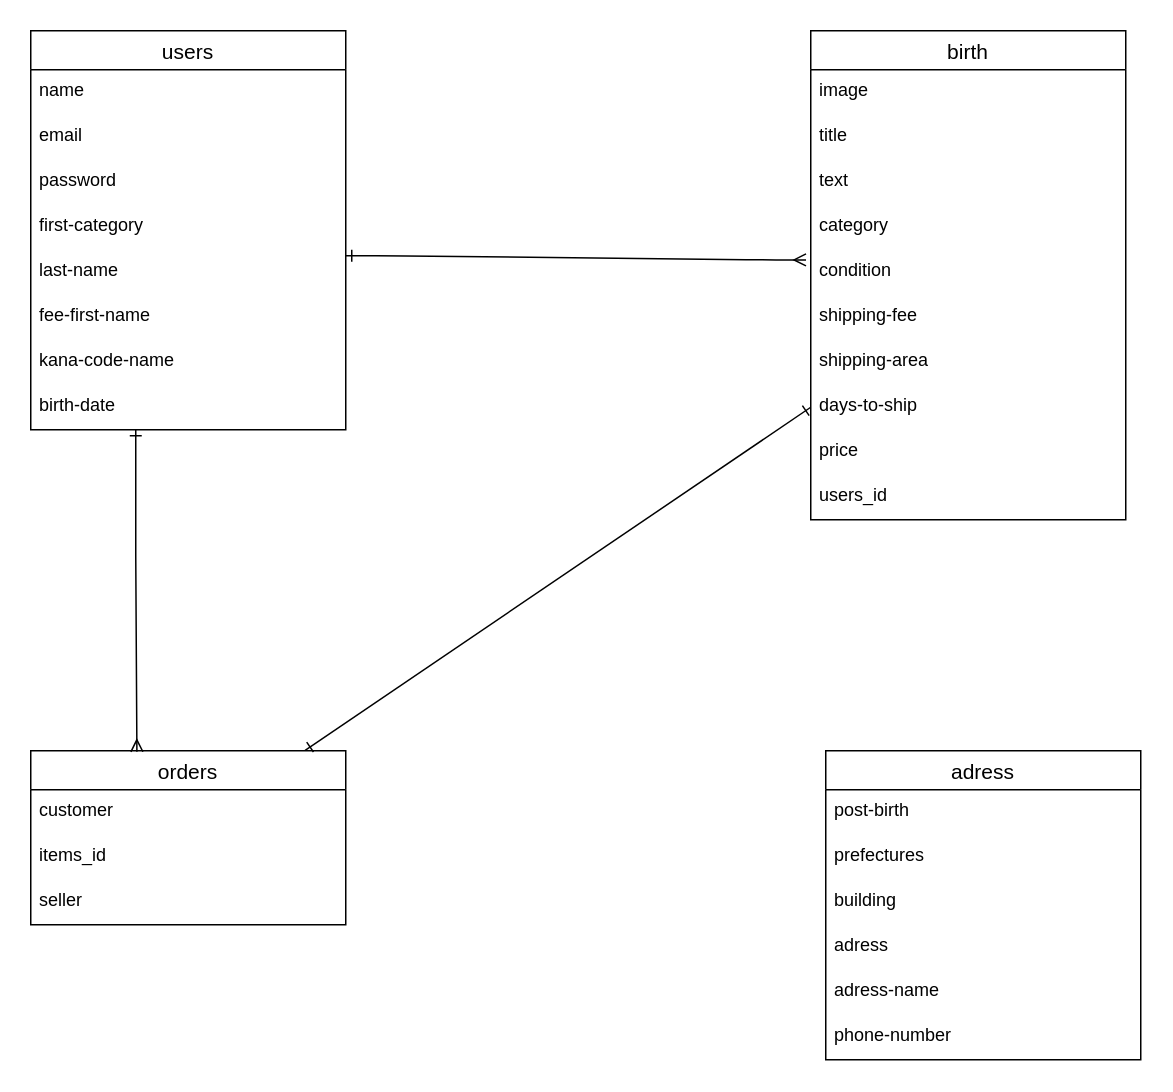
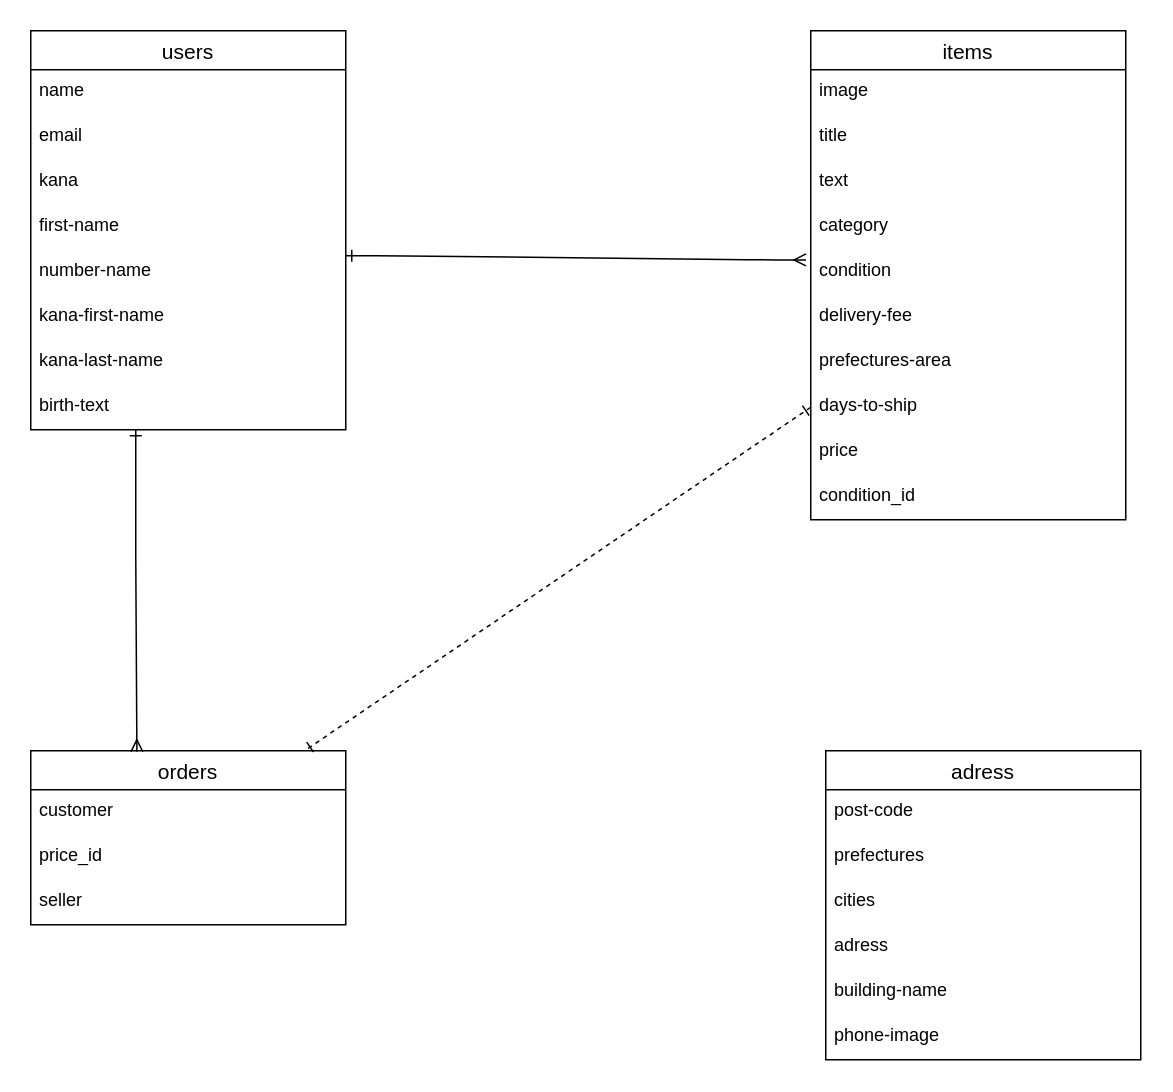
  <mxCell id="0" />
  <mxCell id="1" parent="0" />
  <mxCell id="2" value="users" style="swimlane;fontStyle=0;childLayout=stackLayout;horizontal=1;startSize=26;horizontalStack=0;resizeParent=1;resizeParentMax=0;resizeLast=0;collapsible=1;marginBottom=0;align=center;fontSize=14;" vertex="1" parent="1"><mxGeometry x="20" y="20" width="210" height="266" as="geometry" /></mxCell>
  <mxCell id="3" value="name" style="text;strokeColor=none;fillColor=none;spacingLeft=4;spacingRight=4;overflow=hidden;rotatable=0;points=[[0,0.5],[1,0.5]];portConstraint=eastwest;fontSize=12;" vertex="1" parent="2"><mxGeometry y="26" width="210" height="30" as="geometry" /></mxCell>
  <mxCell id="4" value="email" style="text;strokeColor=none;fillColor=none;spacingLeft=4;spacingRight=4;overflow=hidden;rotatable=0;points=[[0,0.5],[1,0.5]];portConstraint=eastwest;fontSize=12;" vertex="1" parent="2"><mxGeometry y="56" width="210" height="30" as="geometry" /></mxCell>
- <mxCell id="5" value="password" style="text;strokeColor=none;fillColor=none;spacingLeft=4;spacingRight=4;overflow=hidden;rotatable=0;points=[[0,0.5],[1,0.5]];portConstraint=eastwest;fontSize=12;" vertex="1" parent="2"><mxGeometry y="86" width="210" height="30" as="geometry" /></mxCell>
- <mxCell id="6" value="first-category" style="text;strokeColor=none;fillColor=none;spacingLeft=4;spacingRight=4;overflow=hidden;rotatable=0;points=[[0,0.5],[1,0.5]];portConstraint=eastwest;fontSize=12;" vertex="1" parent="2"><mxGeometry y="116" width="210" height="30" as="geometry" /></mxCell>
- <mxCell id="7" value="last-name" style="text;strokeColor=none;fillColor=none;spacingLeft=4;spacingRight=4;overflow=hidden;rotatable=0;points=[[0,0.5],[1,0.5]];portConstraint=eastwest;fontSize=12;" vertex="1" parent="2"><mxGeometry y="146" width="210" height="30" as="geometry" /></mxCell>
- <mxCell id="8" value="fee-first-name" style="text;strokeColor=none;fillColor=none;spacingLeft=4;spacingRight=4;overflow=hidden;rotatable=0;points=[[0,0.5],[1,0.5]];portConstraint=eastwest;fontSize=12;" vertex="1" parent="2"><mxGeometry y="176" width="210" height="30" as="geometry" /></mxCell>
- <mxCell id="9" value="kana-code-name" style="text;strokeColor=none;fillColor=none;spacingLeft=4;spacingRight=4;overflow=hidden;rotatable=0;points=[[0,0.5],[1,0.5]];portConstraint=eastwest;fontSize=12;" vertex="1" parent="2"><mxGeometry y="206" width="210" height="30" as="geometry" /></mxCell>
- <mxCell id="10" value="birth-date" style="text;strokeColor=none;fillColor=none;spacingLeft=4;spacingRight=4;overflow=hidden;rotatable=0;points=[[0,0.5],[1,0.5]];portConstraint=eastwest;fontSize=12;" vertex="1" parent="2"><mxGeometry y="236" width="210" height="30" as="geometry" /></mxCell>
+ <mxCell id="5" value="kana" style="text;strokeColor=none;fillColor=none;spacingLeft=4;spacingRight=4;overflow=hidden;rotatable=0;points=[[0,0.5],[1,0.5]];portConstraint=eastwest;fontSize=12;" vertex="1" parent="2"><mxGeometry y="86" width="210" height="30" as="geometry" /></mxCell>
+ <mxCell id="6" value="first-name" style="text;strokeColor=none;fillColor=none;spacingLeft=4;spacingRight=4;overflow=hidden;rotatable=0;points=[[0,0.5],[1,0.5]];portConstraint=eastwest;fontSize=12;" vertex="1" parent="2"><mxGeometry y="116" width="210" height="30" as="geometry" /></mxCell>
+ <mxCell id="7" value="number-name" style="text;strokeColor=none;fillColor=none;spacingLeft=4;spacingRight=4;overflow=hidden;rotatable=0;points=[[0,0.5],[1,0.5]];portConstraint=eastwest;fontSize=12;" vertex="1" parent="2"><mxGeometry y="146" width="210" height="30" as="geometry" /></mxCell>
+ <mxCell id="8" value="kana-first-name" style="text;strokeColor=none;fillColor=none;spacingLeft=4;spacingRight=4;overflow=hidden;rotatable=0;points=[[0,0.5],[1,0.5]];portConstraint=eastwest;fontSize=12;" vertex="1" parent="2"><mxGeometry y="176" width="210" height="30" as="geometry" /></mxCell>
+ <mxCell id="9" value="kana-last-name" style="text;strokeColor=none;fillColor=none;spacingLeft=4;spacingRight=4;overflow=hidden;rotatable=0;points=[[0,0.5],[1,0.5]];portConstraint=eastwest;fontSize=12;" vertex="1" parent="2"><mxGeometry y="206" width="210" height="30" as="geometry" /></mxCell>
+ <mxCell id="10" value="birth-text" style="text;strokeColor=none;fillColor=none;spacingLeft=4;spacingRight=4;overflow=hidden;rotatable=0;points=[[0,0.5],[1,0.5]];portConstraint=eastwest;fontSize=12;" vertex="1" parent="2"><mxGeometry y="236" width="210" height="30" as="geometry" /></mxCell>
  <mxCell id="11" value="adress" style="swimlane;fontStyle=0;childLayout=stackLayout;horizontal=1;startSize=26;horizontalStack=0;resizeParent=1;resizeParentMax=0;resizeLast=0;collapsible=1;marginBottom=0;align=center;fontSize=14;" vertex="1" parent="1"><mxGeometry x="550" y="500" width="210" height="206" as="geometry" /></mxCell>
- <mxCell id="12" value="post-birth" style="text;strokeColor=none;fillColor=none;spacingLeft=4;spacingRight=4;overflow=hidden;rotatable=0;points=[[0,0.5],[1,0.5]];portConstraint=eastwest;fontSize=12;" vertex="1" parent="11"><mxGeometry y="26" width="210" height="30" as="geometry" /></mxCell>
+ <mxCell id="12" value="post-code" style="text;strokeColor=none;fillColor=none;spacingLeft=4;spacingRight=4;overflow=hidden;rotatable=0;points=[[0,0.5],[1,0.5]];portConstraint=eastwest;fontSize=12;" vertex="1" parent="11"><mxGeometry y="26" width="210" height="30" as="geometry" /></mxCell>
  <mxCell id="13" value="prefectures" style="text;strokeColor=none;fillColor=none;spacingLeft=4;spacingRight=4;overflow=hidden;rotatable=0;points=[[0,0.5],[1,0.5]];portConstraint=eastwest;fontSize=12;" vertex="1" parent="11"><mxGeometry y="56" width="210" height="30" as="geometry" /></mxCell>
- <mxCell id="14" value="building" style="text;strokeColor=none;fillColor=none;spacingLeft=4;spacingRight=4;overflow=hidden;rotatable=0;points=[[0,0.5],[1,0.5]];portConstraint=eastwest;fontSize=12;" vertex="1" parent="11"><mxGeometry y="86" width="210" height="30" as="geometry" /></mxCell>
+ <mxCell id="14" value="cities" style="text;strokeColor=none;fillColor=none;spacingLeft=4;spacingRight=4;overflow=hidden;rotatable=0;points=[[0,0.5],[1,0.5]];portConstraint=eastwest;fontSize=12;" vertex="1" parent="11"><mxGeometry y="86" width="210" height="30" as="geometry" /></mxCell>
  <mxCell id="15" value="adress" style="text;strokeColor=none;fillColor=none;spacingLeft=4;spacingRight=4;overflow=hidden;rotatable=0;points=[[0,0.5],[1,0.5]];portConstraint=eastwest;fontSize=12;" vertex="1" parent="11"><mxGeometry y="116" width="210" height="30" as="geometry" /></mxCell>
- <mxCell id="16" value="adress-name" style="text;strokeColor=none;fillColor=none;spacingLeft=4;spacingRight=4;overflow=hidden;rotatable=0;points=[[0,0.5],[1,0.5]];portConstraint=eastwest;fontSize=12;" vertex="1" parent="11"><mxGeometry y="146" width="210" height="30" as="geometry" /></mxCell>
- <mxCell id="17" value="phone-number" style="text;strokeColor=none;fillColor=none;spacingLeft=4;spacingRight=4;overflow=hidden;rotatable=0;points=[[0,0.5],[1,0.5]];portConstraint=eastwest;fontSize=12;" vertex="1" parent="11"><mxGeometry y="176" width="210" height="30" as="geometry" /></mxCell>
+ <mxCell id="16" value="building-name" style="text;strokeColor=none;fillColor=none;spacingLeft=4;spacingRight=4;overflow=hidden;rotatable=0;points=[[0,0.5],[1,0.5]];portConstraint=eastwest;fontSize=12;" vertex="1" parent="11"><mxGeometry y="146" width="210" height="30" as="geometry" /></mxCell>
+ <mxCell id="17" value="phone-image" style="text;strokeColor=none;fillColor=none;spacingLeft=4;spacingRight=4;overflow=hidden;rotatable=0;points=[[0,0.5],[1,0.5]];portConstraint=eastwest;fontSize=12;" vertex="1" parent="11"><mxGeometry y="176" width="210" height="30" as="geometry" /></mxCell>
  <mxCell id="18" value="orders" style="swimlane;fontStyle=0;childLayout=stackLayout;horizontal=1;startSize=26;horizontalStack=0;resizeParent=1;resizeParentMax=0;resizeLast=0;collapsible=1;marginBottom=0;align=center;fontSize=14;" vertex="1" parent="1"><mxGeometry x="20" y="500" width="210" height="116" as="geometry" /></mxCell>
  <mxCell id="19" value="customer" style="text;strokeColor=none;fillColor=none;spacingLeft=4;spacingRight=4;overflow=hidden;rotatable=0;points=[[0,0.5],[1,0.5]];portConstraint=eastwest;fontSize=12;" vertex="1" parent="18"><mxGeometry y="26" width="210" height="30" as="geometry" /></mxCell>
- <mxCell id="20" value="items_id" style="text;strokeColor=none;fillColor=none;spacingLeft=4;spacingRight=4;overflow=hidden;rotatable=0;points=[[0,0.5],[1,0.5]];portConstraint=eastwest;fontSize=12;" vertex="1" parent="18"><mxGeometry y="56" width="210" height="30" as="geometry" /></mxCell>
+ <mxCell id="20" value="price_id" style="text;strokeColor=none;fillColor=none;spacingLeft=4;spacingRight=4;overflow=hidden;rotatable=0;points=[[0,0.5],[1,0.5]];portConstraint=eastwest;fontSize=12;" vertex="1" parent="18"><mxGeometry y="56" width="210" height="30" as="geometry" /></mxCell>
  <mxCell id="21" value="seller" style="text;strokeColor=none;fillColor=none;spacingLeft=4;spacingRight=4;overflow=hidden;rotatable=0;points=[[0,0.5],[1,0.5]];portConstraint=eastwest;fontSize=12;" vertex="1" parent="18"><mxGeometry y="86" width="210" height="30" as="geometry" /></mxCell>
- <mxCell id="22" value="birth" style="swimlane;fontStyle=0;childLayout=stackLayout;horizontal=1;startSize=26;horizontalStack=0;resizeParent=1;resizeParentMax=0;resizeLast=0;collapsible=1;marginBottom=0;align=center;fontSize=14;" vertex="1" parent="1"><mxGeometry x="540" y="20" width="210" height="326" as="geometry" /></mxCell>
+ <mxCell id="22" value="items" style="swimlane;fontStyle=0;childLayout=stackLayout;horizontal=1;startSize=26;horizontalStack=0;resizeParent=1;resizeParentMax=0;resizeLast=0;collapsible=1;marginBottom=0;align=center;fontSize=14;" vertex="1" parent="1"><mxGeometry x="540" y="20" width="210" height="326" as="geometry" /></mxCell>
  <mxCell id="23" value="image" style="text;strokeColor=none;fillColor=none;spacingLeft=4;spacingRight=4;overflow=hidden;rotatable=0;points=[[0,0.5],[1,0.5]];portConstraint=eastwest;fontSize=12;" vertex="1" parent="22"><mxGeometry y="26" width="210" height="30" as="geometry" /></mxCell>
  <mxCell id="24" value="title" style="text;strokeColor=none;fillColor=none;spacingLeft=4;spacingRight=4;overflow=hidden;rotatable=0;points=[[0,0.5],[1,0.5]];portConstraint=eastwest;fontSize=12;" vertex="1" parent="22"><mxGeometry y="56" width="210" height="30" as="geometry" /></mxCell>
  <mxCell id="25" value="text" style="text;strokeColor=none;fillColor=none;spacingLeft=4;spacingRight=4;overflow=hidden;rotatable=0;points=[[0,0.5],[1,0.5]];portConstraint=eastwest;fontSize=12;" vertex="1" parent="22"><mxGeometry y="86" width="210" height="30" as="geometry" /></mxCell>
  <mxCell id="26" value="category" style="text;strokeColor=none;fillColor=none;spacingLeft=4;spacingRight=4;overflow=hidden;rotatable=0;points=[[0,0.5],[1,0.5]];portConstraint=eastwest;fontSize=12;" vertex="1" parent="22"><mxGeometry y="116" width="210" height="30" as="geometry" /></mxCell>
  <mxCell id="27" value="condition" style="text;strokeColor=none;fillColor=none;spacingLeft=4;spacingRight=4;overflow=hidden;rotatable=0;points=[[0,0.5],[1,0.5]];portConstraint=eastwest;fontSize=12;" vertex="1" parent="22"><mxGeometry y="146" width="210" height="30" as="geometry" /></mxCell>
- <mxCell id="28" value="shipping-fee" style="text;strokeColor=none;fillColor=none;spacingLeft=4;spacingRight=4;overflow=hidden;rotatable=0;points=[[0,0.5],[1,0.5]];portConstraint=eastwest;fontSize=12;" vertex="1" parent="22"><mxGeometry y="176" width="210" height="30" as="geometry" /></mxCell>
- <mxCell id="29" value="shipping-area" style="text;strokeColor=none;fillColor=none;spacingLeft=4;spacingRight=4;overflow=hidden;rotatable=0;points=[[0,0.5],[1,0.5]];portConstraint=eastwest;fontSize=12;" vertex="1" parent="22"><mxGeometry y="206" width="210" height="30" as="geometry" /></mxCell>
+ <mxCell id="28" value="delivery-fee" style="text;strokeColor=none;fillColor=none;spacingLeft=4;spacingRight=4;overflow=hidden;rotatable=0;points=[[0,0.5],[1,0.5]];portConstraint=eastwest;fontSize=12;" vertex="1" parent="22"><mxGeometry y="176" width="210" height="30" as="geometry" /></mxCell>
+ <mxCell id="29" value="prefectures-area" style="text;strokeColor=none;fillColor=none;spacingLeft=4;spacingRight=4;overflow=hidden;rotatable=0;points=[[0,0.5],[1,0.5]];portConstraint=eastwest;fontSize=12;" vertex="1" parent="22"><mxGeometry y="206" width="210" height="30" as="geometry" /></mxCell>
  <mxCell id="30" value="days-to-ship" style="text;strokeColor=none;fillColor=none;spacingLeft=4;spacingRight=4;overflow=hidden;rotatable=0;points=[[0,0.5],[1,0.5]];portConstraint=eastwest;fontSize=12;" vertex="1" parent="22"><mxGeometry y="236" width="210" height="30" as="geometry" /></mxCell>
  <mxCell id="31" value="price" style="text;strokeColor=none;fillColor=none;spacingLeft=4;spacingRight=4;overflow=hidden;rotatable=0;points=[[0,0.5],[1,0.5]];portConstraint=eastwest;fontSize=12;" vertex="1" parent="22"><mxGeometry y="266" width="210" height="30" as="geometry" /></mxCell>
- <mxCell id="32" value="users_id" style="text;strokeColor=none;fillColor=none;spacingLeft=4;spacingRight=4;overflow=hidden;rotatable=0;points=[[0,0.5],[1,0.5]];portConstraint=eastwest;fontSize=12;" vertex="1" parent="22"><mxGeometry y="296" width="210" height="30" as="geometry" /></mxCell>
+ <mxCell id="32" value="condition_id" style="text;strokeColor=none;fillColor=none;spacingLeft=4;spacingRight=4;overflow=hidden;rotatable=0;points=[[0,0.5],[1,0.5]];portConstraint=eastwest;fontSize=12;" vertex="1" parent="22"><mxGeometry y="296" width="210" height="30" as="geometry" /></mxCell>
  <mxCell id="33" value="" style="edgeStyle=entityRelationEdgeStyle;fontSize=12;html=1;endArrow=ERmany;startArrow=ERone;entryX=-0.015;entryY=0.225;entryDx=0;entryDy=0;entryPerimeter=0;endFill=0;startFill=0;" edge="1" parent="1" target="27"><mxGeometry width="100" height="100" relative="1" as="geometry"><mxPoint x="230" y="170" as="sourcePoint" /><mxPoint x="530" y="170" as="targetPoint" /></mxGeometry></mxCell>
  <mxCell id="34" value="" style="endArrow=ERmany;html=1;rounded=0;startArrow=ERone;startFill=0;endFill=0;entryX=0.337;entryY=0.006;entryDx=0;entryDy=0;entryPerimeter=0;" edge="1" parent="1" target="18"><mxGeometry relative="1" as="geometry"><mxPoint x="90" y="286" as="sourcePoint" /><mxPoint x="90" y="490" as="targetPoint" /><Array as="points"><mxPoint x="90" y="370" /></Array></mxGeometry></mxCell>
- <mxCell id="35" value="" style="endArrow=ERone;html=1;rounded=0;startArrow=ERone;startFill=0;endFill=0;entryX=0.871;entryY=-0.002;entryDx=0;entryDy=0;entryPerimeter=0;exitX=0;exitY=0.5;exitDx=0;exitDy=0;" edge="1" parent="1" source="30" target="18"><mxGeometry relative="1" as="geometry"><mxPoint x="100" y="296" as="sourcePoint" /><mxPoint x="100.77" y="510.696" as="targetPoint" /><Array as="points" /></mxGeometry></mxCell>
+ <mxCell id="35" value="" style="endArrow=ERone;html=1;rounded=0;startArrow=ERone;startFill=0;endFill=0;entryX=0.871;entryY=-0.002;entryDx=0;entryDy=0;entryPerimeter=0;exitX=0;exitY=0.5;exitDx=0;exitDy=0;dashed=1;" edge="1" parent="1" source="30" target="18"><mxGeometry relative="1" as="geometry"><mxPoint x="100" y="296" as="sourcePoint" /><mxPoint x="100.77" y="510.696" as="targetPoint" /><Array as="points" /></mxGeometry></mxCell>
